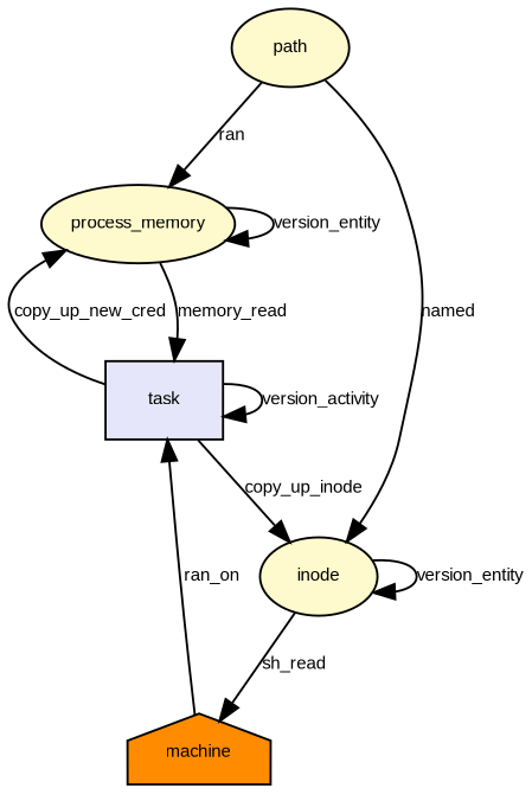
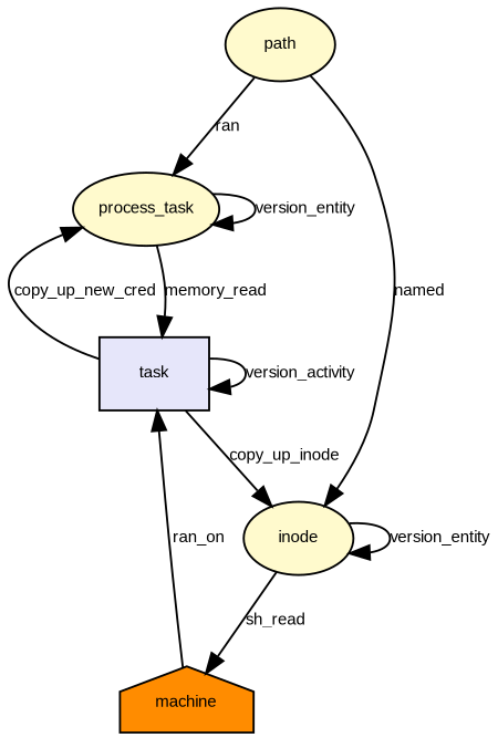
  digraph {
    fontname="Liberation Sans"
    node [fillcolor="#fffacd" fontname="Liberation Sans" fontsize=8 shape=ellipse style=filled]
    edge [fontname="Liberation Sans" fontsize=8]
    n1 [label=path]
-   n2 [label=process_memory]
+   n2 [label=process_task]
    n3 [label=inode]
    n4 [fillcolor="#e6e6fa" label=task shape=rectangle]
    n5 [fillcolor="#ff8c00" label=machine shape=house]
    n1 -> n2 [label=ran]
    n1 -> n3 [label=named]
    n2 -> n2 [label=version_entity]
    n2 -> n4 [label=memory_read]
    n3 -> n3 [label=version_entity]
    n3 -> n5 [label=sh_read]
    n4 -> n2 [label=copy_up_new_cred]
    n4 -> n3 [label=copy_up_inode]
    n4 -> n4 [label=version_activity]
    n5 -> n4 [label=ran_on]
  }
